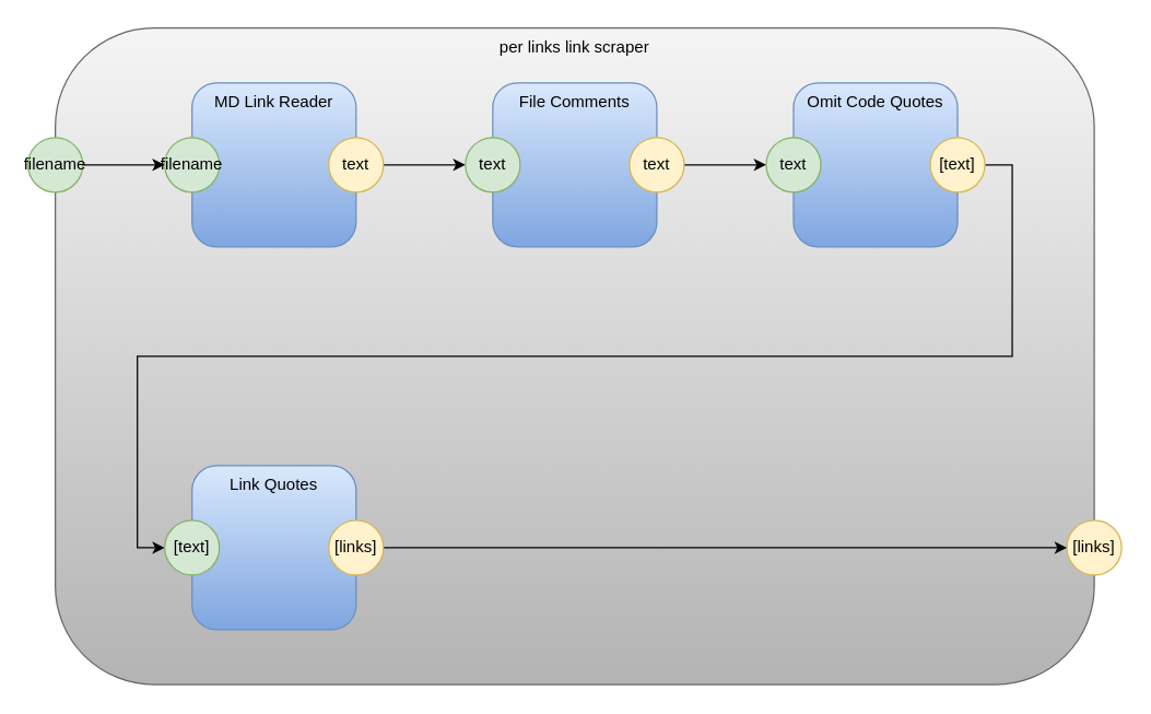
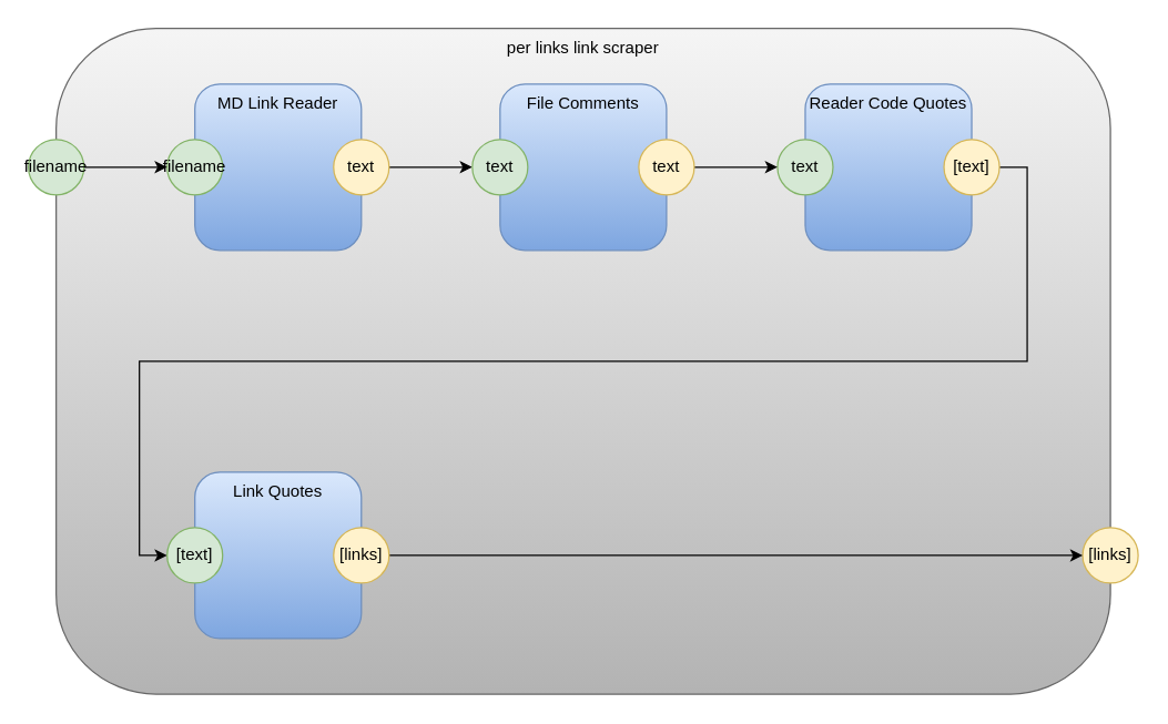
  <mxCell id="0" />
  <mxCell id="1" parent="0" />
  <mxCell id="2" value="per links link scraper" style="rounded=1;whiteSpace=wrap;html=1;horizontal=1;verticalAlign=top;fillColor=#f5f5f5;strokeColor=#666666;gradientColor=#b3b3b3;" vertex="1" parent="1"><mxGeometry x="40" y="20" width="760" height="480" as="geometry" /></mxCell>
  <mxCell id="3" value="MD Link Reader" style="rounded=1;whiteSpace=wrap;html=1;horizontal=1;verticalAlign=top;fillColor=#dae8fc;strokeColor=#6c8ebf;gradientColor=#7ea6e0;" vertex="1" parent="1"><mxGeometry x="140" y="60" width="120" height="120" as="geometry" /></mxCell>
  <mxCell id="4" value="filename" style="ellipse;whiteSpace=wrap;html=1;aspect=fixed;fillColor=#d5e8d4;strokeColor=#82b366;" vertex="1" parent="1"><mxGeometry x="120" y="100" width="40" height="40" as="geometry" /></mxCell>
  <mxCell id="5" style="edgeStyle=orthogonalEdgeStyle;rounded=0;orthogonalLoop=1;jettySize=auto;html=1;exitX=1;exitY=0.5;exitDx=0;exitDy=0;entryX=0;entryY=0.5;entryDx=0;entryDy=0;" edge="1" parent="1" source="6" target="12"><mxGeometry relative="1" as="geometry" /></mxCell>
  <mxCell id="6" value="text" style="ellipse;whiteSpace=wrap;html=1;aspect=fixed;fillColor=#fff2cc;strokeColor=#d6b656;" vertex="1" parent="1"><mxGeometry x="240" y="100" width="40" height="40" as="geometry" /></mxCell>
- <mxCell id="7" value="Omit Code Quotes" style="rounded=1;whiteSpace=wrap;html=1;horizontal=1;verticalAlign=top;strokeColor=#6c8ebf;fillColor=#dae8fc;gradientColor=#7ea6e0;" vertex="1" parent="1"><mxGeometry x="580" y="60" width="120" height="120" as="geometry" /></mxCell>
+ <mxCell id="7" value="Reader Code Quotes" style="rounded=1;whiteSpace=wrap;html=1;horizontal=1;verticalAlign=top;strokeColor=#6c8ebf;fillColor=#dae8fc;gradientColor=#7ea6e0;" vertex="1" parent="1"><mxGeometry x="580" y="60" width="120" height="120" as="geometry" /></mxCell>
  <mxCell id="8" value="text" style="ellipse;whiteSpace=wrap;html=1;aspect=fixed;fillColor=#d5e8d4;strokeColor=#82b366;" vertex="1" parent="1"><mxGeometry x="560" y="100" width="40" height="40" as="geometry" /></mxCell>
  <mxCell id="9" style="edgeStyle=orthogonalEdgeStyle;rounded=0;orthogonalLoop=1;jettySize=auto;html=1;exitX=1;exitY=0.5;exitDx=0;exitDy=0;entryX=0;entryY=0.5;entryDx=0;entryDy=0;" edge="1" parent="1" source="10" target="19"><mxGeometry relative="1" as="geometry" /></mxCell>
  <mxCell id="10" value="[text]" style="ellipse;whiteSpace=wrap;html=1;aspect=fixed;fillColor=#fff2cc;strokeColor=#d6b656;" vertex="1" parent="1"><mxGeometry x="680" y="100" width="40" height="40" as="geometry" /></mxCell>
  <mxCell id="11" value="File Comments" style="rounded=1;whiteSpace=wrap;html=1;horizontal=1;verticalAlign=top;gradientColor=#7ea6e0;fillColor=#dae8fc;strokeColor=#6c8ebf;" vertex="1" parent="1"><mxGeometry x="360" y="60" width="120" height="120" as="geometry" /></mxCell>
  <mxCell id="12" value="text" style="ellipse;whiteSpace=wrap;html=1;aspect=fixed;fillColor=#d5e8d4;strokeColor=#82b366;" vertex="1" parent="1"><mxGeometry x="340" y="100" width="40" height="40" as="geometry" /></mxCell>
  <mxCell id="13" style="edgeStyle=orthogonalEdgeStyle;rounded=0;orthogonalLoop=1;jettySize=auto;html=1;exitX=1;exitY=0.5;exitDx=0;exitDy=0;" edge="1" parent="1" source="14" target="8"><mxGeometry relative="1" as="geometry" /></mxCell>
  <mxCell id="14" value="text" style="ellipse;whiteSpace=wrap;html=1;aspect=fixed;fillColor=#fff2cc;strokeColor=#d6b656;" vertex="1" parent="1"><mxGeometry x="460" y="100" width="40" height="40" as="geometry" /></mxCell>
  <mxCell id="15" style="edgeStyle=orthogonalEdgeStyle;rounded=0;orthogonalLoop=1;jettySize=auto;html=1;exitX=1;exitY=0.5;exitDx=0;exitDy=0;entryX=0;entryY=0.5;entryDx=0;entryDy=0;" edge="1" parent="1" source="16" target="4"><mxGeometry relative="1" as="geometry" /></mxCell>
  <mxCell id="16" value="filename" style="ellipse;whiteSpace=wrap;html=1;aspect=fixed;fillColor=#d5e8d4;strokeColor=#82b366;" vertex="1" parent="1"><mxGeometry x="20" y="100" width="40" height="40" as="geometry" /></mxCell>
  <mxCell id="17" value="[links]" style="ellipse;whiteSpace=wrap;html=1;aspect=fixed;fillColor=#fff2cc;strokeColor=#d6b656;" vertex="1" parent="1"><mxGeometry x="780" y="380" width="40" height="40" as="geometry" /></mxCell>
  <mxCell id="18" value="Link Quotes" style="rounded=1;whiteSpace=wrap;html=1;horizontal=1;verticalAlign=top;strokeColor=#6c8ebf;fillColor=#dae8fc;gradientColor=#7ea6e0;" vertex="1" parent="1"><mxGeometry x="140" y="340" width="120" height="120" as="geometry" /></mxCell>
  <mxCell id="19" value="[text]" style="ellipse;whiteSpace=wrap;html=1;aspect=fixed;fillColor=#d5e8d4;strokeColor=#82b366;" vertex="1" parent="1"><mxGeometry x="120" y="380" width="40" height="40" as="geometry" /></mxCell>
  <mxCell id="20" style="edgeStyle=orthogonalEdgeStyle;rounded=0;orthogonalLoop=1;jettySize=auto;html=1;exitX=1;exitY=0.5;exitDx=0;exitDy=0;entryX=0;entryY=0.5;entryDx=0;entryDy=0;" edge="1" parent="1" source="21" target="17"><mxGeometry relative="1" as="geometry" /></mxCell>
  <mxCell id="21" value="[links]" style="ellipse;whiteSpace=wrap;html=1;aspect=fixed;fillColor=#fff2cc;strokeColor=#d6b656;" vertex="1" parent="1"><mxGeometry x="240" y="380" width="40" height="40" as="geometry" /></mxCell>
